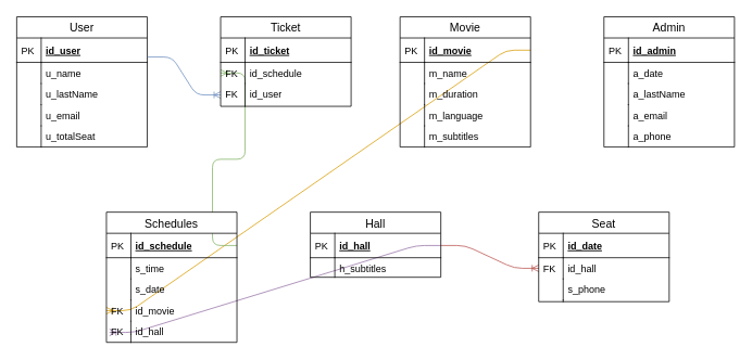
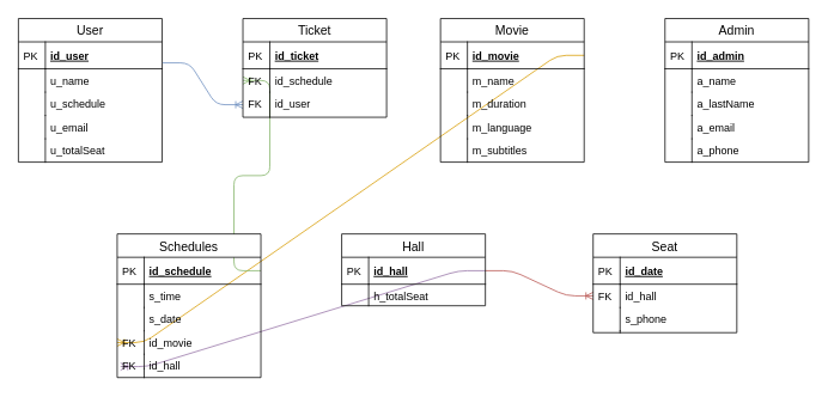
  <mxCell id="0" />
  <mxCell id="1" parent="0" />
  <mxCell id="2" value="User" style="swimlane;fontStyle=0;childLayout=stackLayout;horizontal=1;startSize=26;horizontalStack=0;resizeParent=1;resizeParentMax=0;resizeLast=0;collapsible=1;marginBottom=0;align=center;fontSize=14;" vertex="1" parent="1"><mxGeometry x="20" y="20" width="160" height="160" as="geometry" /></mxCell>
  <mxCell id="3" value="id_user" style="shape=partialRectangle;top=0;left=0;right=0;bottom=1;align=left;verticalAlign=middle;fillColor=none;spacingLeft=34;spacingRight=4;overflow=hidden;rotatable=0;points=[[0,0.5],[1,0.5]];portConstraint=eastwest;dropTarget=0;fontStyle=5;fontSize=12;" vertex="1" parent="2"><mxGeometry y="26" width="160" height="30" as="geometry" /></mxCell>
  <mxCell id="4" value="PK" style="shape=partialRectangle;top=0;left=0;bottom=0;fillColor=none;align=left;verticalAlign=middle;spacingLeft=4;spacingRight=4;overflow=hidden;rotatable=0;points=[];portConstraint=eastwest;part=1;fontSize=12;" vertex="1" connectable="0" parent="3"><mxGeometry width="30" height="30" as="geometry" /></mxCell>
  <mxCell id="5" value="u_name" style="shape=partialRectangle;top=0;left=0;right=0;bottom=0;align=left;verticalAlign=top;fillColor=none;spacingLeft=34;spacingRight=4;overflow=hidden;rotatable=0;points=[[0,0.5],[1,0.5]];portConstraint=eastwest;dropTarget=0;fontSize=12;" vertex="1" parent="2"><mxGeometry y="56" width="160" height="26" as="geometry" /></mxCell>
  <mxCell id="6" value="" style="shape=partialRectangle;top=0;left=0;bottom=0;fillColor=none;align=left;verticalAlign=top;spacingLeft=4;spacingRight=4;overflow=hidden;rotatable=0;points=[];portConstraint=eastwest;part=1;fontSize=12;" vertex="1" connectable="0" parent="5"><mxGeometry width="30" height="26" as="geometry" /></mxCell>
- <mxCell id="7" value="u_lastName" style="shape=partialRectangle;top=0;left=0;right=0;bottom=0;align=left;verticalAlign=top;fillColor=none;spacingLeft=34;spacingRight=4;overflow=hidden;rotatable=0;points=[[0,0.5],[1,0.5]];portConstraint=eastwest;dropTarget=0;fontSize=12;" vertex="1" parent="2"><mxGeometry y="82" width="160" height="26" as="geometry" /></mxCell>
+ <mxCell id="7" value="u_schedule" style="shape=partialRectangle;top=0;left=0;right=0;bottom=0;align=left;verticalAlign=top;fillColor=none;spacingLeft=34;spacingRight=4;overflow=hidden;rotatable=0;points=[[0,0.5],[1,0.5]];portConstraint=eastwest;dropTarget=0;fontSize=12;" vertex="1" parent="2"><mxGeometry y="82" width="160" height="26" as="geometry" /></mxCell>
  <mxCell id="8" value="" style="shape=partialRectangle;top=0;left=0;bottom=0;fillColor=none;align=left;verticalAlign=top;spacingLeft=4;spacingRight=4;overflow=hidden;rotatable=0;points=[];portConstraint=eastwest;part=1;fontSize=12;" vertex="1" connectable="0" parent="7"><mxGeometry width="30" height="26" as="geometry" /></mxCell>
  <mxCell id="9" value="u_email" style="shape=partialRectangle;top=0;left=0;right=0;bottom=0;align=left;verticalAlign=top;fillColor=none;spacingLeft=34;spacingRight=4;overflow=hidden;rotatable=0;points=[[0,0.5],[1,0.5]];portConstraint=eastwest;dropTarget=0;fontSize=12;" vertex="1" parent="2"><mxGeometry y="108" width="160" height="26" as="geometry" /></mxCell>
  <mxCell id="10" value="" style="shape=partialRectangle;top=0;left=0;bottom=0;fillColor=none;align=left;verticalAlign=top;spacingLeft=4;spacingRight=4;overflow=hidden;rotatable=0;points=[];portConstraint=eastwest;part=1;fontSize=12;" vertex="1" connectable="0" parent="9"><mxGeometry width="30" height="26" as="geometry" /></mxCell>
  <mxCell id="11" value="u_totalSeat" style="shape=partialRectangle;top=0;left=0;right=0;bottom=0;align=left;verticalAlign=top;fillColor=none;spacingLeft=34;spacingRight=4;overflow=hidden;rotatable=0;points=[[0,0.5],[1,0.5]];portConstraint=eastwest;dropTarget=0;fontSize=12;" vertex="1" parent="2"><mxGeometry y="134" width="160" height="26" as="geometry" /></mxCell>
  <mxCell id="12" value="" style="shape=partialRectangle;top=0;left=0;bottom=0;fillColor=none;align=left;verticalAlign=top;spacingLeft=4;spacingRight=4;overflow=hidden;rotatable=0;points=[];portConstraint=eastwest;part=1;fontSize=12;" vertex="1" connectable="0" parent="11"><mxGeometry width="30" height="26" as="geometry" /></mxCell>
  <mxCell id="13" value="" style="shape=partialRectangle;top=0;left=0;right=0;bottom=0;align=left;verticalAlign=top;fillColor=none;spacingLeft=34;spacingRight=4;overflow=hidden;rotatable=0;points=[[0,0.5],[1,0.5]];portConstraint=eastwest;dropTarget=0;fontSize=12;" vertex="1" parent="2"><mxGeometry y="160" width="160" as="geometry" /></mxCell>
  <mxCell id="14" value="" style="shape=partialRectangle;top=0;left=0;bottom=0;fillColor=none;align=left;verticalAlign=top;spacingLeft=4;spacingRight=4;overflow=hidden;rotatable=0;points=[];portConstraint=eastwest;part=1;fontSize=12;" vertex="1" connectable="0" parent="13"><mxGeometry width="30" as="geometry" /></mxCell>
  <mxCell id="15" value="" style="edgeStyle=entityRelationEdgeStyle;fontSize=12;html=1;endArrow=ERoneToMany;exitX=1;exitY=0.5;exitDx=0;exitDy=0;entryX=0;entryY=0.5;entryDx=0;entryDy=0;fillColor=#ffe6cc;strokeColor=#d79b00;" edge="1" parent="1" source="21" target="47"><mxGeometry width="100" height="100" relative="1" as="geometry"><mxPoint x="380" y="290" as="sourcePoint" /><mxPoint x="480" y="190" as="targetPoint" /></mxGeometry></mxCell>
  <mxCell id="16" value="" style="edgeStyle=entityRelationEdgeStyle;fontSize=12;html=1;endArrow=ERoneToMany;exitX=1;exitY=0.5;exitDx=0;exitDy=0;entryX=0;entryY=0.5;entryDx=0;entryDy=0;fillColor=#f8cecc;strokeColor=#b85450;" edge="1" parent="1" source="63" target="56"><mxGeometry width="100" height="100" relative="1" as="geometry"><mxPoint x="690" y="240" as="sourcePoint" /><mxPoint x="790" y="140" as="targetPoint" /></mxGeometry></mxCell>
  <mxCell id="17" value="" style="edgeStyle=entityRelationEdgeStyle;fontSize=12;html=1;endArrow=ERoneToMany;exitX=1;exitY=0.5;exitDx=0;exitDy=0;entryX=0;entryY=0.5;entryDx=0;entryDy=0;fillColor=#d5e8d4;strokeColor=#82b366;" edge="1" parent="1" source="41" target="36"><mxGeometry width="100" height="100" relative="1" as="geometry"><mxPoint x="200" y="460" as="sourcePoint" /><mxPoint x="300" y="360" as="targetPoint" /></mxGeometry></mxCell>
  <mxCell id="18" value="" style="edgeStyle=entityRelationEdgeStyle;fontSize=12;html=1;endArrow=ERoneToMany;exitX=1;exitY=0.5;exitDx=0;exitDy=0;entryX=0.023;entryY=-0.22;entryDx=0;entryDy=0;entryPerimeter=0;fillColor=#e1d5e7;strokeColor=#9673a6;" edge="1" parent="1" source="63" target="51"><mxGeometry width="100" height="100" relative="1" as="geometry"><mxPoint x="800" y="330" as="sourcePoint" /><mxPoint x="900" y="230" as="targetPoint" /></mxGeometry></mxCell>
  <mxCell id="19" value="" style="edgeStyle=entityRelationEdgeStyle;fontSize=12;html=1;endArrow=ERoneToMany;exitX=1.003;exitY=0.78;exitDx=0;exitDy=0;exitPerimeter=0;entryX=0;entryY=0.5;entryDx=0;entryDy=0;fillColor=#dae8fc;strokeColor=#6c8ebf;" edge="1" parent="1" source="3" target="38"><mxGeometry width="100" height="100" relative="1" as="geometry"><mxPoint x="80" y="480" as="sourcePoint" /><mxPoint x="180" y="380" as="targetPoint" /></mxGeometry></mxCell>
  <mxCell id="20" value="Movie" style="swimlane;fontStyle=0;childLayout=stackLayout;horizontal=1;startSize=26;horizontalStack=0;resizeParent=1;resizeParentMax=0;resizeLast=0;collapsible=1;marginBottom=0;align=center;fontSize=14;" vertex="1" parent="1"><mxGeometry x="490" y="20" width="160" height="160" as="geometry" /></mxCell>
  <mxCell id="21" value="id_movie" style="shape=partialRectangle;top=0;left=0;right=0;bottom=1;align=left;verticalAlign=middle;fillColor=none;spacingLeft=34;spacingRight=4;overflow=hidden;rotatable=0;points=[[0,0.5],[1,0.5]];portConstraint=eastwest;dropTarget=0;fontStyle=5;fontSize=12;" vertex="1" parent="20"><mxGeometry y="26" width="160" height="30" as="geometry" /></mxCell>
  <mxCell id="22" value="PK" style="shape=partialRectangle;top=0;left=0;bottom=0;fillColor=none;align=left;verticalAlign=middle;spacingLeft=4;spacingRight=4;overflow=hidden;rotatable=0;points=[];portConstraint=eastwest;part=1;fontSize=12;" vertex="1" connectable="0" parent="21"><mxGeometry width="30" height="30" as="geometry" /></mxCell>
  <mxCell id="23" value="m_name" style="shape=partialRectangle;top=0;left=0;right=0;bottom=0;align=left;verticalAlign=top;fillColor=none;spacingLeft=34;spacingRight=4;overflow=hidden;rotatable=0;points=[[0,0.5],[1,0.5]];portConstraint=eastwest;dropTarget=0;fontSize=12;" vertex="1" parent="20"><mxGeometry y="56" width="160" height="26" as="geometry" /></mxCell>
  <mxCell id="24" value="" style="shape=partialRectangle;top=0;left=0;bottom=0;fillColor=none;align=left;verticalAlign=top;spacingLeft=4;spacingRight=4;overflow=hidden;rotatable=0;points=[];portConstraint=eastwest;part=1;fontSize=12;" vertex="1" connectable="0" parent="23"><mxGeometry width="30" height="26" as="geometry" /></mxCell>
  <mxCell id="25" value="m_duration" style="shape=partialRectangle;top=0;left=0;right=0;bottom=0;align=left;verticalAlign=top;fillColor=none;spacingLeft=34;spacingRight=4;overflow=hidden;rotatable=0;points=[[0,0.5],[1,0.5]];portConstraint=eastwest;dropTarget=0;fontSize=12;" vertex="1" parent="20"><mxGeometry y="82" width="160" height="26" as="geometry" /></mxCell>
  <mxCell id="26" value="" style="shape=partialRectangle;top=0;left=0;bottom=0;fillColor=none;align=left;verticalAlign=top;spacingLeft=4;spacingRight=4;overflow=hidden;rotatable=0;points=[];portConstraint=eastwest;part=1;fontSize=12;" vertex="1" connectable="0" parent="25"><mxGeometry width="30" height="26" as="geometry" /></mxCell>
  <mxCell id="27" value="m_language" style="shape=partialRectangle;top=0;left=0;right=0;bottom=0;align=left;verticalAlign=top;fillColor=none;spacingLeft=34;spacingRight=4;overflow=hidden;rotatable=0;points=[[0,0.5],[1,0.5]];portConstraint=eastwest;dropTarget=0;fontSize=12;" vertex="1" parent="20"><mxGeometry y="108" width="160" height="26" as="geometry" /></mxCell>
  <mxCell id="28" value="" style="shape=partialRectangle;top=0;left=0;bottom=0;fillColor=none;align=left;verticalAlign=top;spacingLeft=4;spacingRight=4;overflow=hidden;rotatable=0;points=[];portConstraint=eastwest;part=1;fontSize=12;" vertex="1" connectable="0" parent="27"><mxGeometry width="30" height="26" as="geometry" /></mxCell>
  <mxCell id="29" value="m_subtitles" style="shape=partialRectangle;top=0;left=0;right=0;bottom=0;align=left;verticalAlign=top;fillColor=none;spacingLeft=34;spacingRight=4;overflow=hidden;rotatable=0;points=[[0,0.5],[1,0.5]];portConstraint=eastwest;dropTarget=0;fontSize=12;" vertex="1" parent="20"><mxGeometry y="134" width="160" height="26" as="geometry" /></mxCell>
  <mxCell id="30" value="" style="shape=partialRectangle;top=0;left=0;bottom=0;fillColor=none;align=left;verticalAlign=top;spacingLeft=4;spacingRight=4;overflow=hidden;rotatable=0;points=[];portConstraint=eastwest;part=1;fontSize=12;" vertex="1" connectable="0" parent="29"><mxGeometry width="30" height="26" as="geometry" /></mxCell>
  <mxCell id="31" value="" style="shape=partialRectangle;top=0;left=0;right=0;bottom=0;align=left;verticalAlign=top;fillColor=none;spacingLeft=34;spacingRight=4;overflow=hidden;rotatable=0;points=[[0,0.5],[1,0.5]];portConstraint=eastwest;dropTarget=0;fontSize=12;" vertex="1" parent="20"><mxGeometry y="160" width="160" as="geometry" /></mxCell>
  <mxCell id="32" value="" style="shape=partialRectangle;top=0;left=0;bottom=0;fillColor=none;align=left;verticalAlign=top;spacingLeft=4;spacingRight=4;overflow=hidden;rotatable=0;points=[];portConstraint=eastwest;part=1;fontSize=12;" vertex="1" connectable="0" parent="31"><mxGeometry width="30" as="geometry" /></mxCell>
  <mxCell id="33" value="Ticket" style="swimlane;fontStyle=0;childLayout=stackLayout;horizontal=1;startSize=26;horizontalStack=0;resizeParent=1;resizeParentMax=0;resizeLast=0;collapsible=1;marginBottom=0;align=center;fontSize=14;" vertex="1" parent="1"><mxGeometry x="270" y="20" width="160" height="110" as="geometry" /></mxCell>
  <mxCell id="34" value="id_ticket" style="shape=partialRectangle;top=0;left=0;right=0;bottom=1;align=left;verticalAlign=middle;fillColor=none;spacingLeft=34;spacingRight=4;overflow=hidden;rotatable=0;points=[[0,0.5],[1,0.5]];portConstraint=eastwest;dropTarget=0;fontStyle=5;fontSize=12;" vertex="1" parent="33"><mxGeometry y="26" width="160" height="30" as="geometry" /></mxCell>
  <mxCell id="35" value="PK" style="shape=partialRectangle;top=0;left=0;bottom=0;fillColor=none;align=left;verticalAlign=middle;spacingLeft=4;spacingRight=4;overflow=hidden;rotatable=0;points=[];portConstraint=eastwest;part=1;fontSize=12;" vertex="1" connectable="0" parent="34"><mxGeometry width="30" height="30" as="geometry" /></mxCell>
  <mxCell id="36" value="id_schedule" style="shape=partialRectangle;top=0;left=0;right=0;bottom=0;align=left;verticalAlign=top;fillColor=none;spacingLeft=34;spacingRight=4;overflow=hidden;rotatable=0;points=[[0,0.5],[1,0.5]];portConstraint=eastwest;dropTarget=0;fontSize=12;" vertex="1" parent="33"><mxGeometry y="56" width="160" height="26" as="geometry" /></mxCell>
  <mxCell id="37" value="FK" style="shape=partialRectangle;top=0;left=0;bottom=0;fillColor=none;align=left;verticalAlign=top;spacingLeft=4;spacingRight=4;overflow=hidden;rotatable=0;points=[];portConstraint=eastwest;part=1;fontSize=12;" vertex="1" connectable="0" parent="36"><mxGeometry width="30" height="26" as="geometry" /></mxCell>
  <mxCell id="38" value="id_user" style="shape=partialRectangle;top=0;left=0;right=0;bottom=0;align=left;verticalAlign=top;fillColor=none;spacingLeft=34;spacingRight=4;overflow=hidden;rotatable=0;points=[[0,0.5],[1,0.5]];portConstraint=eastwest;dropTarget=0;fontSize=12;" vertex="1" parent="33"><mxGeometry y="82" width="160" height="28" as="geometry" /></mxCell>
  <mxCell id="39" value="FK" style="shape=partialRectangle;top=0;left=0;bottom=0;fillColor=none;align=left;verticalAlign=top;spacingLeft=4;spacingRight=4;overflow=hidden;rotatable=0;points=[];portConstraint=eastwest;part=1;fontSize=12;" vertex="1" connectable="0" parent="38"><mxGeometry width="30" height="28" as="geometry" /></mxCell>
  <mxCell id="40" value="Schedules" style="swimlane;fontStyle=0;childLayout=stackLayout;horizontal=1;startSize=26;horizontalStack=0;resizeParent=1;resizeParentMax=0;resizeLast=0;collapsible=1;marginBottom=0;align=center;fontSize=14;" vertex="1" parent="1"><mxGeometry x="130" y="260" width="160" height="160" as="geometry" /></mxCell>
  <mxCell id="41" value="id_schedule" style="shape=partialRectangle;top=0;left=0;right=0;bottom=1;align=left;verticalAlign=middle;fillColor=none;spacingLeft=34;spacingRight=4;overflow=hidden;rotatable=0;points=[[0,0.5],[1,0.5]];portConstraint=eastwest;dropTarget=0;fontStyle=5;fontSize=12;" vertex="1" parent="40"><mxGeometry y="26" width="160" height="30" as="geometry" /></mxCell>
  <mxCell id="42" value="PK" style="shape=partialRectangle;top=0;left=0;bottom=0;fillColor=none;align=left;verticalAlign=middle;spacingLeft=4;spacingRight=4;overflow=hidden;rotatable=0;points=[];portConstraint=eastwest;part=1;fontSize=12;" vertex="1" connectable="0" parent="41"><mxGeometry width="30" height="30" as="geometry" /></mxCell>
  <mxCell id="43" value="s_time" style="shape=partialRectangle;top=0;left=0;right=0;bottom=0;align=left;verticalAlign=top;fillColor=none;spacingLeft=34;spacingRight=4;overflow=hidden;rotatable=0;points=[[0,0.5],[1,0.5]];portConstraint=eastwest;dropTarget=0;fontSize=12;" vertex="1" parent="40"><mxGeometry y="56" width="160" height="26" as="geometry" /></mxCell>
  <mxCell id="44" value="" style="shape=partialRectangle;top=0;left=0;bottom=0;fillColor=none;align=left;verticalAlign=top;spacingLeft=4;spacingRight=4;overflow=hidden;rotatable=0;points=[];portConstraint=eastwest;part=1;fontSize=12;" vertex="1" connectable="0" parent="43"><mxGeometry width="30" height="26" as="geometry" /></mxCell>
  <mxCell id="45" value="s_date" style="shape=partialRectangle;top=0;left=0;right=0;bottom=0;align=left;verticalAlign=top;fillColor=none;spacingLeft=34;spacingRight=4;overflow=hidden;rotatable=0;points=[[0,0.5],[1,0.5]];portConstraint=eastwest;dropTarget=0;fontSize=12;" vertex="1" parent="40"><mxGeometry y="82" width="160" height="26" as="geometry" /></mxCell>
  <mxCell id="46" value="" style="shape=partialRectangle;top=0;left=0;bottom=0;fillColor=none;align=left;verticalAlign=top;spacingLeft=4;spacingRight=4;overflow=hidden;rotatable=0;points=[];portConstraint=eastwest;part=1;fontSize=12;" vertex="1" connectable="0" parent="45"><mxGeometry width="30" height="26" as="geometry" /></mxCell>
  <mxCell id="47" value="id_movie" style="shape=partialRectangle;top=0;left=0;right=0;bottom=0;align=left;verticalAlign=top;fillColor=none;spacingLeft=34;spacingRight=4;overflow=hidden;rotatable=0;points=[[0,0.5],[1,0.5]];portConstraint=eastwest;dropTarget=0;fontSize=12;" vertex="1" parent="40"><mxGeometry y="108" width="160" height="26" as="geometry" /></mxCell>
  <mxCell id="48" value="FK" style="shape=partialRectangle;top=0;left=0;bottom=0;fillColor=none;align=left;verticalAlign=top;spacingLeft=4;spacingRight=4;overflow=hidden;rotatable=0;points=[];portConstraint=eastwest;part=1;fontSize=12;" vertex="1" connectable="0" parent="47"><mxGeometry width="30" height="26" as="geometry" /></mxCell>
  <mxCell id="49" value="id_hall" style="shape=partialRectangle;top=0;left=0;right=0;bottom=0;align=left;verticalAlign=top;fillColor=none;spacingLeft=34;spacingRight=4;overflow=hidden;rotatable=0;points=[[0,0.5],[1,0.5]];portConstraint=eastwest;dropTarget=0;fontSize=12;" vertex="1" parent="40"><mxGeometry y="134" width="160" height="16" as="geometry" /></mxCell>
  <mxCell id="50" value="FK" style="shape=partialRectangle;top=0;left=0;bottom=0;fillColor=none;align=left;verticalAlign=top;spacingLeft=4;spacingRight=4;overflow=hidden;rotatable=0;points=[];portConstraint=eastwest;part=1;fontSize=12;" vertex="1" connectable="0" parent="49"><mxGeometry width="30" height="16" as="geometry" /></mxCell>
  <mxCell id="51" value="" style="shape=partialRectangle;top=0;left=0;right=0;bottom=0;align=left;verticalAlign=top;fillColor=none;spacingLeft=34;spacingRight=4;overflow=hidden;rotatable=0;points=[[0,0.5],[1,0.5]];portConstraint=eastwest;dropTarget=0;fontSize=12;" vertex="1" parent="40"><mxGeometry y="150" width="160" height="10" as="geometry" /></mxCell>
  <mxCell id="52" value="" style="shape=partialRectangle;top=0;left=0;bottom=0;fillColor=none;align=left;verticalAlign=top;spacingLeft=4;spacingRight=4;overflow=hidden;rotatable=0;points=[];portConstraint=eastwest;part=1;fontSize=12;" vertex="1" connectable="0" parent="51"><mxGeometry width="30" height="10" as="geometry" /></mxCell>
  <mxCell id="53" value="Seat" style="swimlane;fontStyle=0;childLayout=stackLayout;horizontal=1;startSize=26;horizontalStack=0;resizeParent=1;resizeParentMax=0;resizeLast=0;collapsible=1;marginBottom=0;align=center;fontSize=14;" vertex="1" parent="1"><mxGeometry x="660" y="260" width="160" height="110" as="geometry" /></mxCell>
  <mxCell id="54" value="id_date" style="shape=partialRectangle;top=0;left=0;right=0;bottom=1;align=left;verticalAlign=middle;fillColor=none;spacingLeft=34;spacingRight=4;overflow=hidden;rotatable=0;points=[[0,0.5],[1,0.5]];portConstraint=eastwest;dropTarget=0;fontStyle=5;fontSize=12;" vertex="1" parent="53"><mxGeometry y="26" width="160" height="30" as="geometry" /></mxCell>
  <mxCell id="55" value="PK" style="shape=partialRectangle;top=0;left=0;bottom=0;fillColor=none;align=left;verticalAlign=middle;spacingLeft=4;spacingRight=4;overflow=hidden;rotatable=0;points=[];portConstraint=eastwest;part=1;fontSize=12;" vertex="1" connectable="0" parent="54"><mxGeometry width="30" height="30" as="geometry" /></mxCell>
  <mxCell id="56" value="id_hall" style="shape=partialRectangle;top=0;left=0;right=0;bottom=0;align=left;verticalAlign=top;fillColor=none;spacingLeft=34;spacingRight=4;overflow=hidden;rotatable=0;points=[[0,0.5],[1,0.5]];portConstraint=eastwest;dropTarget=0;fontSize=12;" vertex="1" parent="53"><mxGeometry y="56" width="160" height="26" as="geometry" /></mxCell>
  <mxCell id="57" value="FK" style="shape=partialRectangle;top=0;left=0;bottom=0;fillColor=none;align=left;verticalAlign=top;spacingLeft=4;spacingRight=4;overflow=hidden;rotatable=0;points=[];portConstraint=eastwest;part=1;fontSize=12;" vertex="1" connectable="0" parent="56"><mxGeometry width="30" height="26" as="geometry" /></mxCell>
  <mxCell id="58" value="s_phone" style="shape=partialRectangle;top=0;left=0;right=0;bottom=0;align=left;verticalAlign=top;fillColor=none;spacingLeft=34;spacingRight=4;overflow=hidden;rotatable=0;points=[[0,0.5],[1,0.5]];portConstraint=eastwest;dropTarget=0;fontSize=12;" vertex="1" parent="53"><mxGeometry y="82" width="160" height="26" as="geometry" /></mxCell>
  <mxCell id="59" value="" style="shape=partialRectangle;top=0;left=0;bottom=0;fillColor=none;align=left;verticalAlign=top;spacingLeft=4;spacingRight=4;overflow=hidden;rotatable=0;points=[];portConstraint=eastwest;part=1;fontSize=12;" vertex="1" connectable="0" parent="58"><mxGeometry width="30" height="26" as="geometry" /></mxCell>
  <mxCell id="60" value="" style="shape=partialRectangle;top=0;left=0;right=0;bottom=0;align=left;verticalAlign=top;fillColor=none;spacingLeft=34;spacingRight=4;overflow=hidden;rotatable=0;points=[[0,0.5],[1,0.5]];portConstraint=eastwest;dropTarget=0;fontSize=12;" vertex="1" parent="53"><mxGeometry y="108" width="160" height="2" as="geometry" /></mxCell>
  <mxCell id="61" value="" style="shape=partialRectangle;top=0;left=0;bottom=0;fillColor=none;align=left;verticalAlign=top;spacingLeft=4;spacingRight=4;overflow=hidden;rotatable=0;points=[];portConstraint=eastwest;part=1;fontSize=12;" vertex="1" connectable="0" parent="60"><mxGeometry width="30" height="2" as="geometry" /></mxCell>
  <mxCell id="62" value="Hall" style="swimlane;fontStyle=0;childLayout=stackLayout;horizontal=1;startSize=26;horizontalStack=0;resizeParent=1;resizeParentMax=0;resizeLast=0;collapsible=1;marginBottom=0;align=center;fontSize=14;" vertex="1" parent="1"><mxGeometry x="380" y="260" width="160" height="80" as="geometry" /></mxCell>
  <mxCell id="63" value="id_hall" style="shape=partialRectangle;top=0;left=0;right=0;bottom=1;align=left;verticalAlign=middle;fillColor=none;spacingLeft=34;spacingRight=4;overflow=hidden;rotatable=0;points=[[0,0.5],[1,0.5]];portConstraint=eastwest;dropTarget=0;fontStyle=5;fontSize=12;" vertex="1" parent="62"><mxGeometry y="26" width="160" height="30" as="geometry" /></mxCell>
  <mxCell id="64" value="PK" style="shape=partialRectangle;top=0;left=0;bottom=0;fillColor=none;align=left;verticalAlign=middle;spacingLeft=4;spacingRight=4;overflow=hidden;rotatable=0;points=[];portConstraint=eastwest;part=1;fontSize=12;" vertex="1" connectable="0" parent="63"><mxGeometry width="30" height="30" as="geometry" /></mxCell>
- <mxCell id="65" value="h_subtitles" style="shape=partialRectangle;top=0;left=0;right=0;bottom=0;align=left;verticalAlign=top;fillColor=none;spacingLeft=34;spacingRight=4;overflow=hidden;rotatable=0;points=[[0,0.5],[1,0.5]];portConstraint=eastwest;dropTarget=0;fontSize=12;" vertex="1" parent="62"><mxGeometry y="56" width="160" height="24" as="geometry" /></mxCell>
+ <mxCell id="65" value="h_totalSeat" style="shape=partialRectangle;top=0;left=0;right=0;bottom=0;align=left;verticalAlign=top;fillColor=none;spacingLeft=34;spacingRight=4;overflow=hidden;rotatable=0;points=[[0,0.5],[1,0.5]];portConstraint=eastwest;dropTarget=0;fontSize=12;" vertex="1" parent="62"><mxGeometry y="56" width="160" height="24" as="geometry" /></mxCell>
  <mxCell id="66" value="" style="shape=partialRectangle;top=0;left=0;bottom=0;fillColor=none;align=left;verticalAlign=top;spacingLeft=4;spacingRight=4;overflow=hidden;rotatable=0;points=[];portConstraint=eastwest;part=1;fontSize=12;" vertex="1" connectable="0" parent="65"><mxGeometry width="30" height="24" as="geometry" /></mxCell>
  <mxCell id="67" value="Admin" style="swimlane;fontStyle=0;childLayout=stackLayout;horizontal=1;startSize=26;horizontalStack=0;resizeParent=1;resizeParentMax=0;resizeLast=0;collapsible=1;marginBottom=0;align=center;fontSize=14;" vertex="1" parent="1"><mxGeometry x="740" y="20" width="160" height="160" as="geometry" /></mxCell>
  <mxCell id="68" value="id_admin" style="shape=partialRectangle;top=0;left=0;right=0;bottom=1;align=left;verticalAlign=middle;fillColor=none;spacingLeft=34;spacingRight=4;overflow=hidden;rotatable=0;points=[[0,0.5],[1,0.5]];portConstraint=eastwest;dropTarget=0;fontStyle=5;fontSize=12;" vertex="1" parent="67"><mxGeometry y="26" width="160" height="30" as="geometry" /></mxCell>
  <mxCell id="69" value="PK" style="shape=partialRectangle;top=0;left=0;bottom=0;fillColor=none;align=left;verticalAlign=middle;spacingLeft=4;spacingRight=4;overflow=hidden;rotatable=0;points=[];portConstraint=eastwest;part=1;fontSize=12;" vertex="1" connectable="0" parent="68"><mxGeometry width="30" height="30" as="geometry" /></mxCell>
- <mxCell id="70" value="a_date" style="shape=partialRectangle;top=0;left=0;right=0;bottom=0;align=left;verticalAlign=top;fillColor=none;spacingLeft=34;spacingRight=4;overflow=hidden;rotatable=0;points=[[0,0.5],[1,0.5]];portConstraint=eastwest;dropTarget=0;fontSize=12;" vertex="1" parent="67"><mxGeometry y="56" width="160" height="26" as="geometry" /></mxCell>
+ <mxCell id="70" value="a_name" style="shape=partialRectangle;top=0;left=0;right=0;bottom=0;align=left;verticalAlign=top;fillColor=none;spacingLeft=34;spacingRight=4;overflow=hidden;rotatable=0;points=[[0,0.5],[1,0.5]];portConstraint=eastwest;dropTarget=0;fontSize=12;" vertex="1" parent="67"><mxGeometry y="56" width="160" height="26" as="geometry" /></mxCell>
  <mxCell id="71" value="" style="shape=partialRectangle;top=0;left=0;bottom=0;fillColor=none;align=left;verticalAlign=top;spacingLeft=4;spacingRight=4;overflow=hidden;rotatable=0;points=[];portConstraint=eastwest;part=1;fontSize=12;" vertex="1" connectable="0" parent="70"><mxGeometry width="30" height="26" as="geometry" /></mxCell>
  <mxCell id="72" value="a_lastName" style="shape=partialRectangle;top=0;left=0;right=0;bottom=0;align=left;verticalAlign=top;fillColor=none;spacingLeft=34;spacingRight=4;overflow=hidden;rotatable=0;points=[[0,0.5],[1,0.5]];portConstraint=eastwest;dropTarget=0;fontSize=12;" vertex="1" parent="67"><mxGeometry y="82" width="160" height="26" as="geometry" /></mxCell>
  <mxCell id="73" value="" style="shape=partialRectangle;top=0;left=0;bottom=0;fillColor=none;align=left;verticalAlign=top;spacingLeft=4;spacingRight=4;overflow=hidden;rotatable=0;points=[];portConstraint=eastwest;part=1;fontSize=12;" vertex="1" connectable="0" parent="72"><mxGeometry width="30" height="26" as="geometry" /></mxCell>
  <mxCell id="74" value="a_email" style="shape=partialRectangle;top=0;left=0;right=0;bottom=0;align=left;verticalAlign=top;fillColor=none;spacingLeft=34;spacingRight=4;overflow=hidden;rotatable=0;points=[[0,0.5],[1,0.5]];portConstraint=eastwest;dropTarget=0;fontSize=12;" vertex="1" parent="67"><mxGeometry y="108" width="160" height="26" as="geometry" /></mxCell>
  <mxCell id="75" value="" style="shape=partialRectangle;top=0;left=0;bottom=0;fillColor=none;align=left;verticalAlign=top;spacingLeft=4;spacingRight=4;overflow=hidden;rotatable=0;points=[];portConstraint=eastwest;part=1;fontSize=12;" vertex="1" connectable="0" parent="74"><mxGeometry width="30" height="26" as="geometry" /></mxCell>
  <mxCell id="76" value="a_phone" style="shape=partialRectangle;top=0;left=0;right=0;bottom=0;align=left;verticalAlign=top;fillColor=none;spacingLeft=34;spacingRight=4;overflow=hidden;rotatable=0;points=[[0,0.5],[1,0.5]];portConstraint=eastwest;dropTarget=0;fontSize=12;" vertex="1" parent="67"><mxGeometry y="134" width="160" height="26" as="geometry" /></mxCell>
  <mxCell id="77" value="" style="shape=partialRectangle;top=0;left=0;bottom=0;fillColor=none;align=left;verticalAlign=top;spacingLeft=4;spacingRight=4;overflow=hidden;rotatable=0;points=[];portConstraint=eastwest;part=1;fontSize=12;" vertex="1" connectable="0" parent="76"><mxGeometry width="30" height="26" as="geometry" /></mxCell>
  <mxCell id="78" value="" style="shape=partialRectangle;top=0;left=0;right=0;bottom=0;align=left;verticalAlign=top;fillColor=none;spacingLeft=34;spacingRight=4;overflow=hidden;rotatable=0;points=[[0,0.5],[1,0.5]];portConstraint=eastwest;dropTarget=0;fontSize=12;" vertex="1" parent="67"><mxGeometry y="160" width="160" as="geometry" /></mxCell>
  <mxCell id="79" value="" style="shape=partialRectangle;top=0;left=0;bottom=0;fillColor=none;align=left;verticalAlign=top;spacingLeft=4;spacingRight=4;overflow=hidden;rotatable=0;points=[];portConstraint=eastwest;part=1;fontSize=12;" vertex="1" connectable="0" parent="78"><mxGeometry width="30" as="geometry" /></mxCell>
